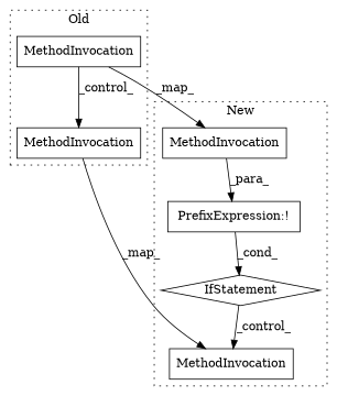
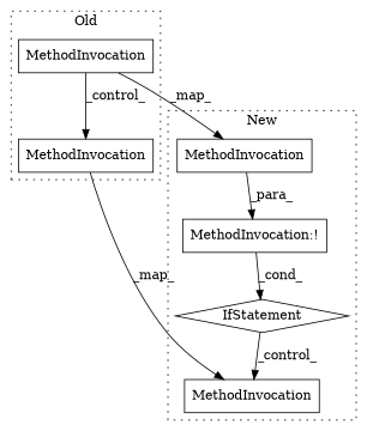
  digraph {
    node [a=32 l=6 shape=box]
    n1 [label=MethodInvocation s=3513]
    n2 [l=9 label=MethodInvocation s=3390]
    n3 [a=25 l="4,2" label=IfStatement s="3350,3377" shape=diamond]
    n4 [label=MethodInvocation s=3482]
    n5 [l=9 label=MethodInvocation s=3368]
-   n6 [a=38 l=1 label="PrefixExpression:!" s=3354]
+   n6 [a=38 l=1 label="MethodInvocation:!" s=3354]
    subgraph cluster_1 {
      label=Old
      style=dotted
      n1
      n2
    }
    subgraph cluster_2 {
      label=New
      style=dotted
      n3
      n4
      n5
      n6
    }
    n1 -> n4 [label=_map_]
    n2 -> n1 [label=_control_]
    n2 -> n5 [label=_map_]
    n3 -> n4 [label=_control_]
    n5 -> n6 [label=_para_]
    n6 -> n3 [label=_cond_]
  }
